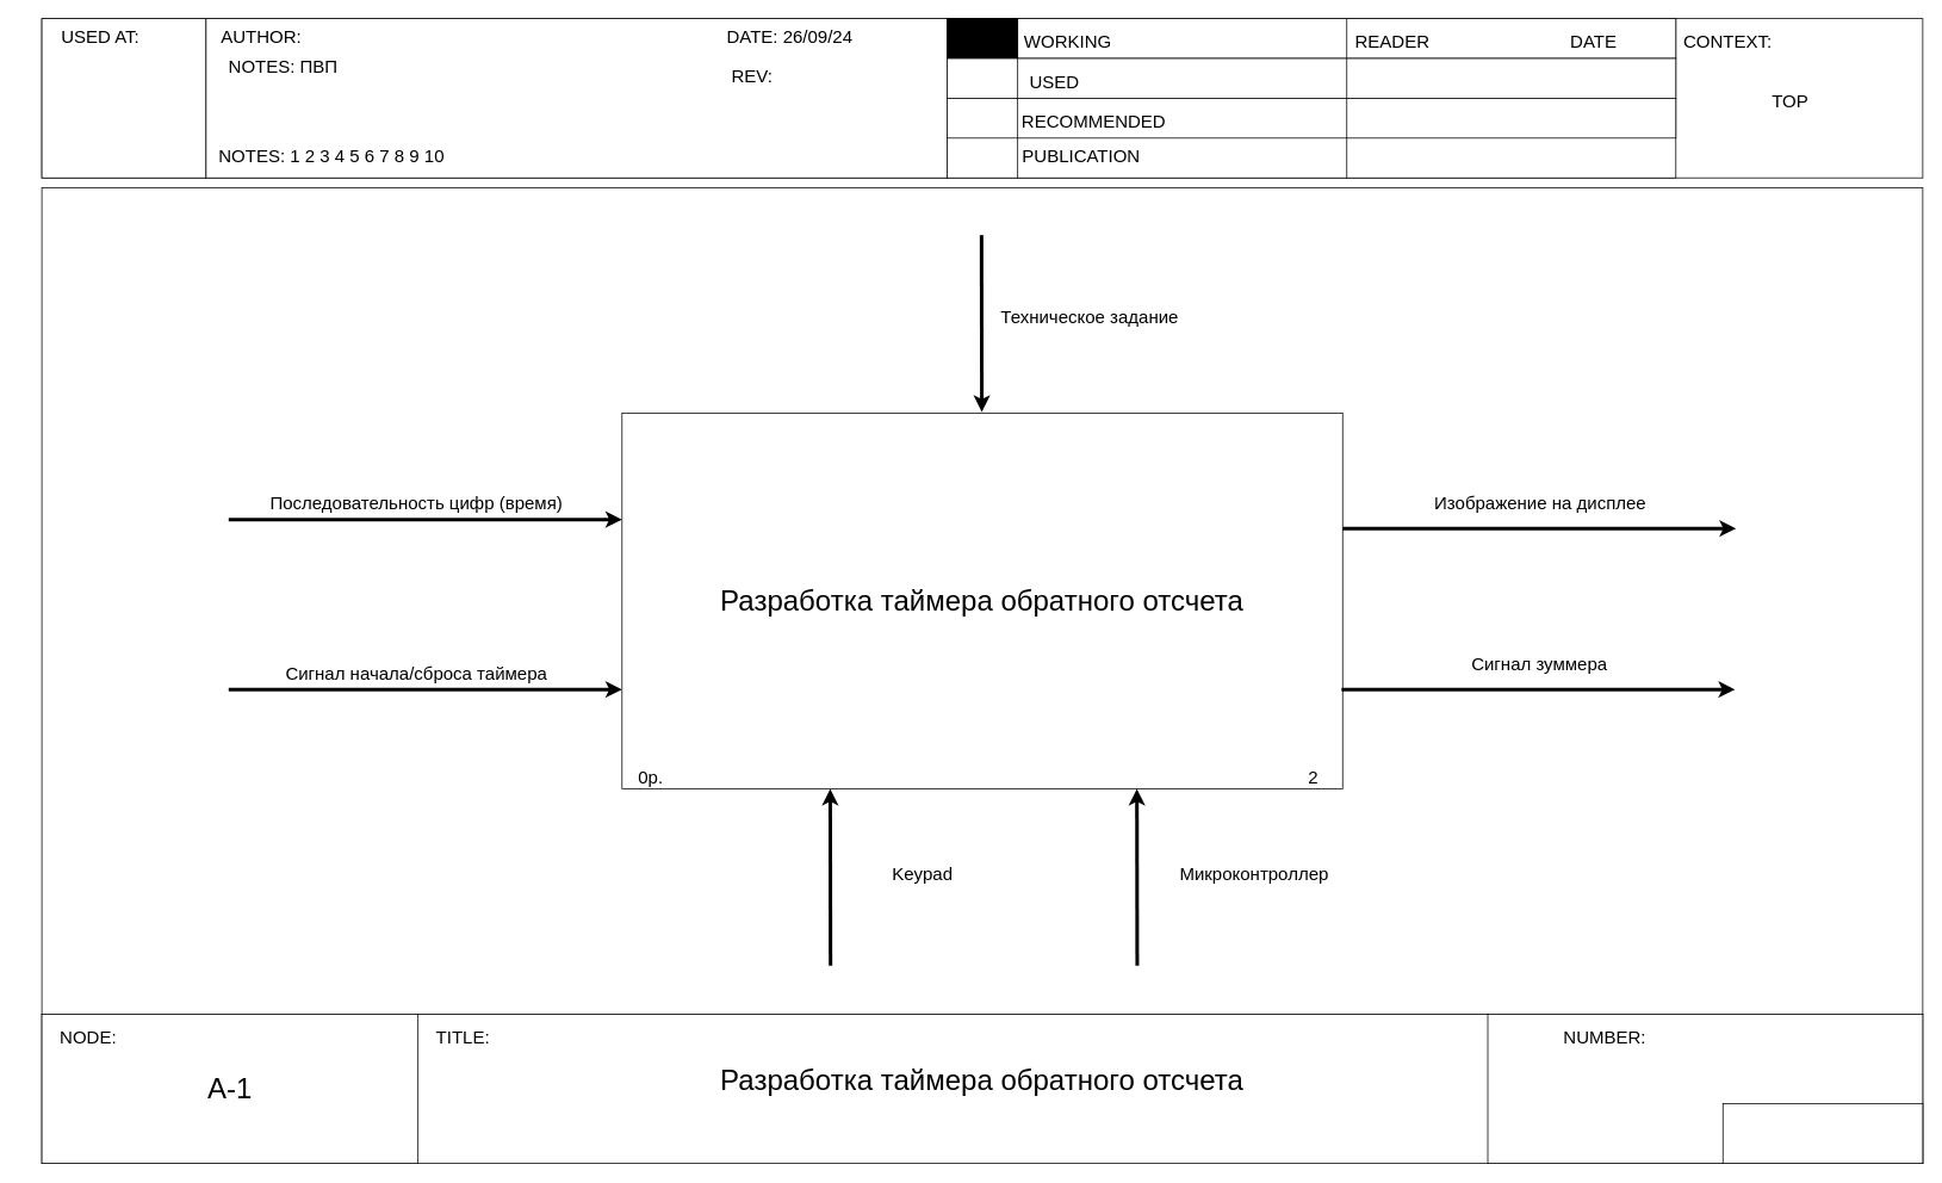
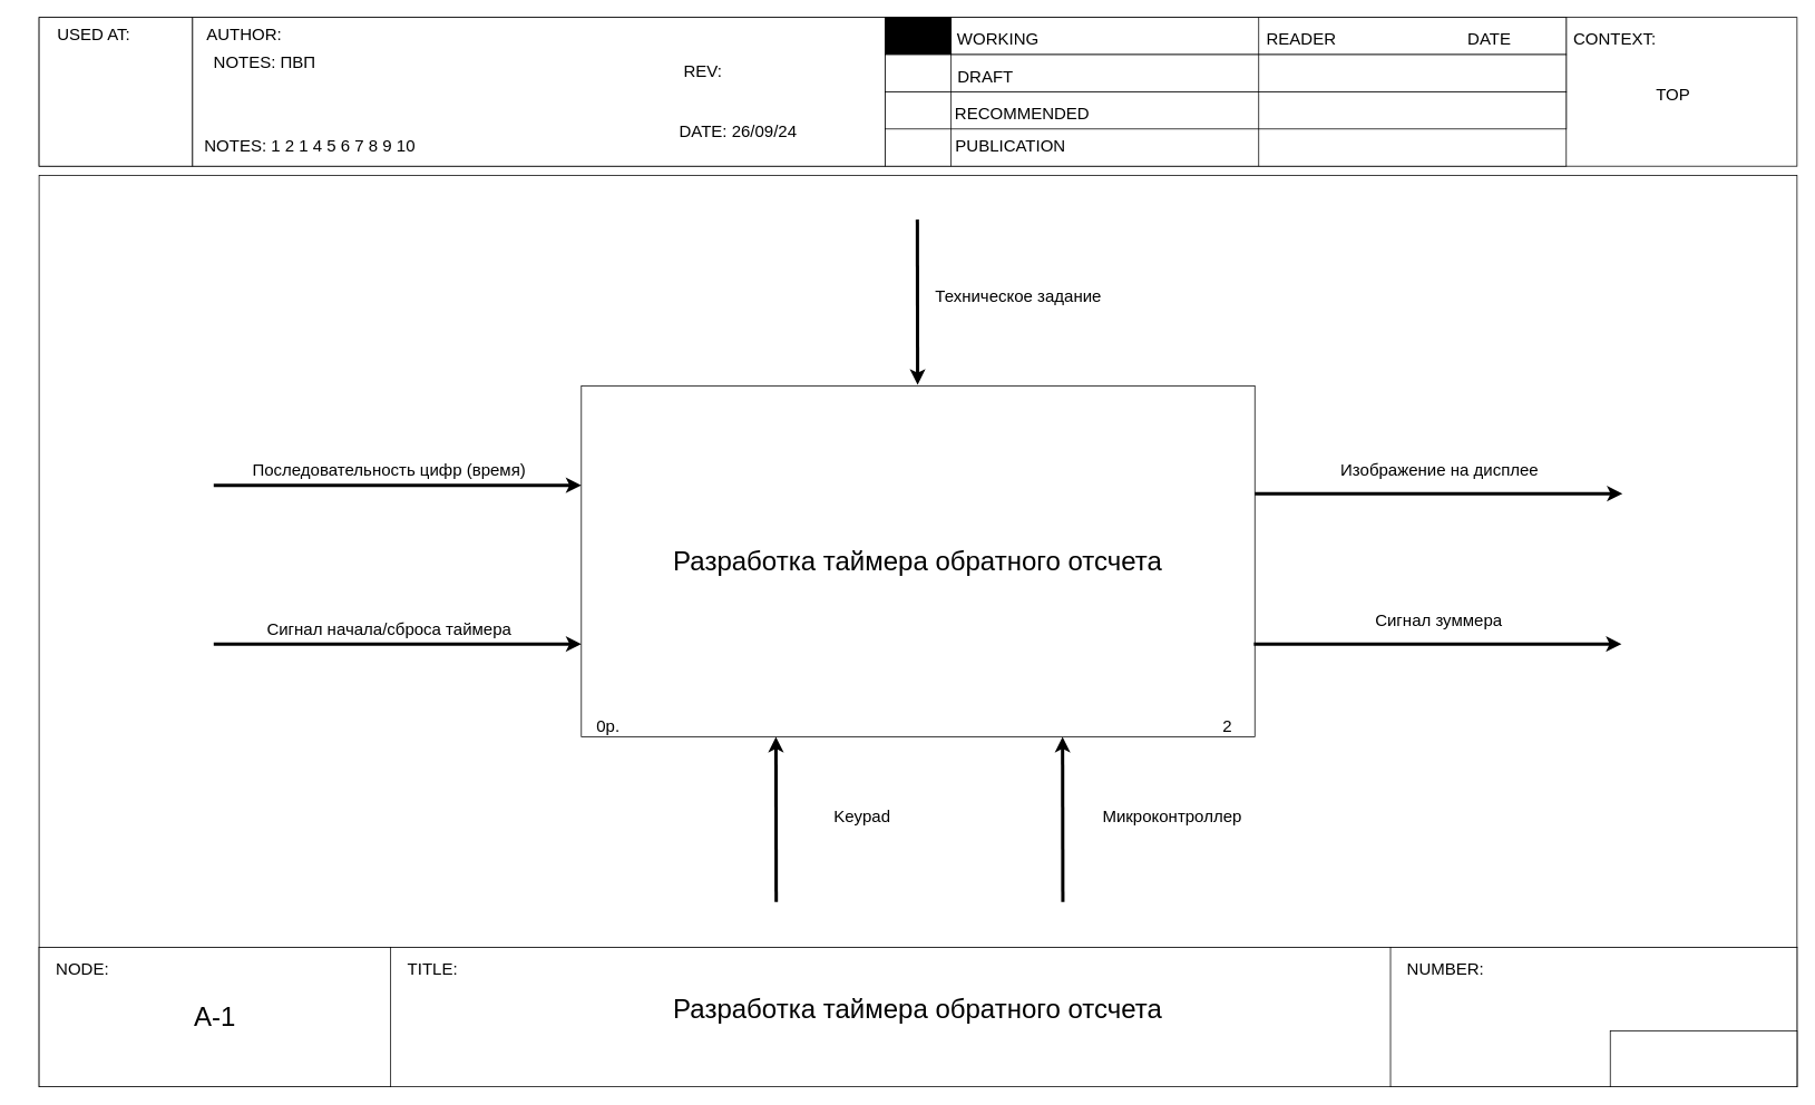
  <mxCell id="0" />
  <mxCell id="1" parent="0" />
  <mxCell id="2" value="" style="group" parent="1" vertex="1" connectable="0"><mxGeometry x="20" y="20" width="2130.0" height="1280" as="geometry" /></mxCell>
  <mxCell id="3" value="" style="rounded=0;whiteSpace=wrap;html=1;" parent="2" vertex="1"><mxGeometry x="26.296" width="2103.704" height="178.087" as="geometry" /></mxCell>
  <mxCell id="4" value="" style="rounded=0;whiteSpace=wrap;html=1;" parent="2" vertex="1"><mxGeometry x="26.296" y="189.217" width="2103.704" height="923.826" as="geometry" /></mxCell>
  <mxCell id="5" value="" style="rounded=0;whiteSpace=wrap;html=1;" parent="2" vertex="1"><mxGeometry x="26.296" y="1113.043" width="2103.704" height="166.957" as="geometry" /></mxCell>
  <mxCell id="6" value="" style="rounded=0;whiteSpace=wrap;html=1;" parent="2" vertex="1"><mxGeometry x="26.296" y="1113.043" width="420.741" height="166.957" as="geometry" /></mxCell>
  <mxCell id="7" value="" style="rounded=0;whiteSpace=wrap;html=1;" parent="2" vertex="1"><mxGeometry x="1643.519" y="1113.043" width="486.481" height="166.957" as="geometry" /></mxCell>
  <mxCell id="8" value="" style="rounded=0;whiteSpace=wrap;html=1;" parent="2" vertex="1"><mxGeometry x="1906.481" y="1213.217" width="223.519" height="66.783" as="geometry" /></mxCell>
  <mxCell id="9" value="&lt;font style=&quot;font-size: 20px;&quot;&gt;NODE:&lt;/font&gt;" style="text;html=1;align=center;verticalAlign=middle;whiteSpace=wrap;rounded=0;fontSize=32;" parent="2" vertex="1"><mxGeometry x="39.444" y="1118.609" width="78.889" height="33.391" as="geometry" /></mxCell>
  <mxCell id="10" value="&lt;font style=&quot;font-size: 20px;&quot;&gt;TITLE:&lt;/font&gt;" style="text;html=1;align=center;verticalAlign=middle;whiteSpace=wrap;rounded=0;fontSize=32;" parent="2" vertex="1"><mxGeometry x="457.556" y="1124.174" width="78.889" height="22.261" as="geometry" /></mxCell>
- <mxCell id="11" value="&lt;font style=&quot;font-size: 20px;&quot;&gt;NUMBER:&lt;/font&gt;" style="text;html=1;align=center;verticalAlign=middle;whiteSpace=wrap;rounded=0;fontSize=32;" parent="2" vertex="1"><mxGeometry x="1734.815" y="1124.174" width="78.889" height="22.261" as="geometry" /></mxCell>
+ <mxCell id="11" value="&lt;font style=&quot;font-size: 20px;&quot;&gt;NUMBER:&lt;/font&gt;" style="text;html=1;align=center;verticalAlign=middle;whiteSpace=wrap;rounded=0;fontSize=32;" parent="2" vertex="1"><mxGeometry x="1669.815" y="1124.174" width="78.889" height="22.261" as="geometry" /></mxCell>
  <mxCell id="12" value="" style="rounded=0;whiteSpace=wrap;html=1;" parent="2" vertex="1"><mxGeometry x="26.3" width="183.7" height="178.09" as="geometry" /></mxCell>
  <mxCell id="13" value="" style="rounded=0;whiteSpace=wrap;html=1;" parent="2" vertex="1"><mxGeometry x="210" width="828.7" height="178.09" as="geometry" /></mxCell>
  <mxCell id="14" value="" style="rounded=0;whiteSpace=wrap;html=1;" parent="2" vertex="1"><mxGeometry x="1038.704" width="815.185" height="178.087" as="geometry" /></mxCell>
  <mxCell id="15" value="&lt;font style=&quot;font-size: 20px;&quot;&gt;USED AT:&lt;/font&gt;" style="text;html=1;align=center;verticalAlign=middle;whiteSpace=wrap;rounded=0;fontSize=32;" parent="2" vertex="1"><mxGeometry width="184.074" height="33.391" as="geometry" /></mxCell>
  <mxCell id="16" value="&lt;font style=&quot;font-size: 20px;&quot;&gt;AUTHOR:&lt;/font&gt;" style="text;html=1;align=center;verticalAlign=middle;whiteSpace=wrap;rounded=0;fontSize=32;" parent="2" vertex="1"><mxGeometry x="180.001" width="184.074" height="33.391" as="geometry" /></mxCell>
  <mxCell id="17" value="&lt;font style=&quot;font-size: 20px;&quot;&gt;NOTES: ПВП&lt;/font&gt;" style="text;html=1;align=center;verticalAlign=middle;whiteSpace=wrap;rounded=0;fontSize=32;" parent="2" vertex="1"><mxGeometry x="183" y="33.39" width="227" height="33.39" as="geometry" /></mxCell>
- <mxCell id="18" value="&lt;font style=&quot;font-size: 20px;&quot;&gt;NOTES: 1 2 3 4 5 6 7 8 9 10&lt;/font&gt;" style="text;html=1;align=center;verticalAlign=middle;whiteSpace=wrap;rounded=0;fontSize=32;" parent="2" vertex="1"><mxGeometry x="212" y="133.57" width="277" height="33.39" as="geometry" /></mxCell>
+ <mxCell id="18" value="&lt;font style=&quot;font-size: 20px;&quot;&gt;NOTES: 1 2 1 4 5 6 7 8 9 10&lt;/font&gt;" style="text;html=1;align=center;verticalAlign=middle;whiteSpace=wrap;rounded=0;fontSize=32;" parent="2" vertex="1"><mxGeometry x="212" y="133.57" width="277" height="33.39" as="geometry" /></mxCell>
  <mxCell id="19" value="" style="rounded=0;whiteSpace=wrap;html=1;" parent="2" vertex="1"><mxGeometry x="1038.704" width="815.185" height="44.522" as="geometry" /></mxCell>
  <mxCell id="20" value="" style="rounded=0;whiteSpace=wrap;html=1;" parent="2" vertex="1"><mxGeometry x="1038.704" y="44.522" width="815.185" height="44.522" as="geometry" /></mxCell>
  <mxCell id="21" value="" style="rounded=0;whiteSpace=wrap;html=1;" parent="2" vertex="1"><mxGeometry x="1038.704" y="89.043" width="815.185" height="44.522" as="geometry" /></mxCell>
  <mxCell id="22" value="" style="endArrow=none;html=1;rounded=0;entryX=1;entryY=0;entryDx=0;entryDy=0;exitX=0;exitY=1;exitDx=0;exitDy=0;" parent="2" edge="1"><mxGeometry width="50" height="50" relative="1" as="geometry"><mxPoint x="1117.593" y="178.087" as="sourcePoint" /><mxPoint x="1117.593" as="targetPoint" /></mxGeometry></mxCell>
  <mxCell id="23" value="" style="endArrow=none;html=1;rounded=0;entryX=1;entryY=0;entryDx=0;entryDy=0;exitX=0;exitY=1;exitDx=0;exitDy=0;" parent="2" edge="1"><mxGeometry width="50" height="50" relative="1" as="geometry"><mxPoint x="1485.741" y="178.087" as="sourcePoint" /><mxPoint x="1485.741" as="targetPoint" /></mxGeometry></mxCell>
- <mxCell id="24" value="&lt;font style=&quot;font-size: 20px;&quot;&gt;DATE: 26/09/24&lt;/font&gt;" style="text;html=1;align=center;verticalAlign=middle;whiteSpace=wrap;rounded=0;fontSize=32;" parent="2" vertex="1"><mxGeometry x="728" width="270" height="33.39" as="geometry" /></mxCell>
+ <mxCell id="24" value="&lt;font style=&quot;font-size: 20px;&quot;&gt;DATE: 26/09/24&lt;/font&gt;" style="text;html=1;align=center;verticalAlign=middle;whiteSpace=wrap;rounded=0;fontSize=32;" parent="2" vertex="1"><mxGeometry x="728" y="115" width="270" height="33.39" as="geometry" /></mxCell>
  <mxCell id="25" value="&lt;font style=&quot;font-size: 20px;&quot;&gt;REV:&lt;/font&gt;" style="text;html=1;align=center;verticalAlign=middle;whiteSpace=wrap;rounded=0;fontSize=32;" parent="2" vertex="1"><mxGeometry x="729" y="43.391" width="184.074" height="33.391" as="geometry" /></mxCell>
  <mxCell id="26" value="&lt;span style=&quot;font-size: 20px;&quot;&gt;WORKING&lt;/span&gt;" style="text;html=1;align=center;verticalAlign=middle;whiteSpace=wrap;rounded=0;fontSize=32;" parent="2" vertex="1"><mxGeometry x="1082" y="5.565" width="184.074" height="33.391" as="geometry" /></mxCell>
- <mxCell id="27" value="&lt;span style=&quot;font-size: 20px;&quot;&gt;USED&lt;/span&gt;" style="text;html=1;align=center;verticalAlign=middle;whiteSpace=wrap;rounded=0;fontSize=32;" parent="2" vertex="1"><mxGeometry x="1067" y="50.087" width="184.074" height="33.391" as="geometry" /></mxCell>
+ <mxCell id="27" value="&lt;span style=&quot;font-size: 20px;&quot;&gt;DRAFT&lt;/span&gt;" style="text;html=1;align=center;verticalAlign=middle;whiteSpace=wrap;rounded=0;fontSize=32;" parent="2" vertex="1"><mxGeometry x="1067" y="50.087" width="184.074" height="33.391" as="geometry" /></mxCell>
  <mxCell id="28" value="&lt;span style=&quot;font-size: 20px;&quot;&gt;RECOMMENDED&lt;/span&gt;" style="text;html=1;align=center;verticalAlign=middle;whiteSpace=wrap;rounded=0;fontSize=32;" parent="2" vertex="1"><mxGeometry x="1111" y="94.609" width="184.074" height="33.391" as="geometry" /></mxCell>
  <mxCell id="29" value="&lt;span style=&quot;font-size: 20px;&quot;&gt;PUBLICATION&lt;/span&gt;" style="text;html=1;align=center;verticalAlign=middle;whiteSpace=wrap;rounded=0;fontSize=32;" parent="2" vertex="1"><mxGeometry x="1097" y="133.565" width="184.074" height="33.391" as="geometry" /></mxCell>
  <mxCell id="30" value="&lt;span style=&quot;font-size: 20px;&quot;&gt;READER&lt;/span&gt;" style="text;html=1;align=center;verticalAlign=middle;whiteSpace=wrap;rounded=0;fontSize=32;" parent="2" vertex="1"><mxGeometry x="1445" y="5.565" width="184.074" height="33.391" as="geometry" /></mxCell>
  <mxCell id="31" value="&lt;span style=&quot;font-size: 20px;&quot;&gt;DATE&lt;/span&gt;" style="text;html=1;align=center;verticalAlign=middle;whiteSpace=wrap;rounded=0;fontSize=32;" parent="2" vertex="1"><mxGeometry x="1669.815" y="5.565" width="184.074" height="33.391" as="geometry" /></mxCell>
  <mxCell id="32" value="" style="rounded=0;whiteSpace=wrap;html=1;fillColor=#000000;" parent="2" vertex="1"><mxGeometry x="1038.7" width="79" height="44" as="geometry" /></mxCell>
  <mxCell id="33" value="&lt;span style=&quot;font-size: 20px;&quot;&gt;CONTEXT:&lt;/span&gt;" style="text;html=1;align=center;verticalAlign=middle;whiteSpace=wrap;rounded=0;fontSize=32;" parent="2" vertex="1"><mxGeometry x="1820" y="5.3" width="184.074" height="33.391" as="geometry" /></mxCell>
  <mxCell id="34" value="&lt;span style=&quot;font-size: 20px;&quot;&gt;TOP&lt;/span&gt;" style="text;html=1;align=center;verticalAlign=middle;whiteSpace=wrap;rounded=0;fontSize=32;" parent="2" vertex="1"><mxGeometry x="1890" y="72.35" width="184.074" height="33.391" as="geometry" /></mxCell>
  <mxCell id="35" value="&lt;font style=&quot;font-size: 32px;&quot;&gt;A-1&lt;/font&gt;" style="text;html=1;align=center;verticalAlign=middle;whiteSpace=wrap;rounded=0;fontSize=32;" parent="2" vertex="1"><mxGeometry x="144.63" y="1179.83" width="184.074" height="33.391" as="geometry" /></mxCell>
  <mxCell id="36" value="" style="rounded=0;whiteSpace=wrap;html=1;" parent="2" vertex="1"><mxGeometry x="675.23" y="441.13" width="805.93" height="420" as="geometry" /></mxCell>
  <mxCell id="37" value="Разработка таймера обратного отсчета" style="text;html=1;align=center;verticalAlign=middle;whiteSpace=wrap;rounded=0;fontSize=32;" parent="2" vertex="1"><mxGeometry x="633.2" y="1170" width="890" height="33.39" as="geometry" /></mxCell>
  <mxCell id="38" value="Разработка таймера обратного отсчета" style="text;html=1;align=center;verticalAlign=middle;whiteSpace=wrap;rounded=0;fontSize=32;" parent="2" vertex="1"><mxGeometry x="633.15" y="634.44" width="890" height="33.39" as="geometry" /></mxCell>
  <mxCell id="39" value="&lt;span style=&quot;font-size: 20px;&quot;&gt;0р.&lt;/span&gt;" style="text;html=1;align=center;verticalAlign=middle;whiteSpace=wrap;rounded=0;fontSize=32;" parent="2" vertex="1"><mxGeometry x="675.23" y="827.74" width="64.77" height="33.39" as="geometry" /></mxCell>
  <mxCell id="40" value="&lt;span style=&quot;font-size: 20px;&quot;&gt;2&lt;/span&gt;" style="text;html=1;align=center;verticalAlign=middle;whiteSpace=wrap;rounded=0;fontSize=32;" parent="2" vertex="1"><mxGeometry x="1416.39" y="827.74" width="64.77" height="33.39" as="geometry" /></mxCell>
  <mxCell id="41" value="" style="endArrow=classic;html=1;rounded=0;strokeWidth=4;" parent="2" edge="1"><mxGeometry width="50" height="50" relative="1" as="geometry"><mxPoint x="235.23" y="560" as="sourcePoint" /><mxPoint x="675.23" y="560" as="targetPoint" /></mxGeometry></mxCell>
  <mxCell id="42" value="&lt;font style=&quot;font-size: 20px;&quot;&gt;Последовательность цифр (время)&lt;/font&gt;" style="edgeLabel;html=1;align=center;verticalAlign=middle;resizable=0;points=[];" vertex="1" connectable="0" parent="41"><mxGeometry x="-0.207" relative="1" as="geometry"><mxPoint x="35" y="-20" as="offset" /></mxGeometry></mxCell>
  <mxCell id="43" value="" style="endArrow=classic;html=1;rounded=0;strokeWidth=4;" edge="1" parent="2"><mxGeometry width="50" height="50" relative="1" as="geometry"><mxPoint x="235.23" y="750" as="sourcePoint" /><mxPoint x="675.23" y="750" as="targetPoint" /></mxGeometry></mxCell>
  <mxCell id="44" value="&lt;span style=&quot;font-size: 20px;&quot;&gt;Сигнал начала/сброса таймера&lt;/span&gt;" style="edgeLabel;html=1;align=center;verticalAlign=middle;resizable=0;points=[];" vertex="1" connectable="0" parent="43"><mxGeometry x="-0.207" relative="1" as="geometry"><mxPoint x="35" y="-20" as="offset" /></mxGeometry></mxCell>
  <mxCell id="45" value="" style="endArrow=classic;html=1;rounded=0;strokeWidth=4;" parent="2" edge="1"><mxGeometry width="50" height="50" relative="1" as="geometry"><mxPoint x="1251.4" y="1058.86" as="sourcePoint" /><mxPoint x="1251.07" y="861.131" as="targetPoint" /></mxGeometry></mxCell>
  <mxCell id="46" value="&lt;span style=&quot;font-size: 20px;&quot;&gt;Микроконтроллер&lt;/span&gt;" style="edgeLabel;html=1;align=center;verticalAlign=middle;resizable=0;points=[];" vertex="1" connectable="0" parent="45"><mxGeometry x="0.048" relative="1" as="geometry"><mxPoint x="130" y="1" as="offset" /></mxGeometry></mxCell>
  <mxCell id="47" value="" style="endArrow=classic;html=1;rounded=0;strokeWidth=4;" edge="1" parent="2"><mxGeometry width="50" height="50" relative="1" as="geometry"><mxPoint x="1481.16" y="570" as="sourcePoint" /><mxPoint x="1921.16" y="570" as="targetPoint" /></mxGeometry></mxCell>
  <mxCell id="48" value="&lt;span style=&quot;font-size: 20px;&quot;&gt;Изображение на дисплее&lt;/span&gt;" style="edgeLabel;html=1;align=center;verticalAlign=middle;resizable=0;points=[];" vertex="1" connectable="0" parent="47"><mxGeometry x="-0.04" y="-1" relative="1" as="geometry"><mxPoint x="9" y="-31" as="offset" /></mxGeometry></mxCell>
  <mxCell id="49" value="" style="endArrow=classic;html=1;rounded=0;strokeWidth=4;" edge="1" parent="2"><mxGeometry width="50" height="50" relative="1" as="geometry"><mxPoint x="1480.0" y="750" as="sourcePoint" /><mxPoint x="1920.0" y="750" as="targetPoint" /></mxGeometry></mxCell>
  <mxCell id="50" value="&lt;span style=&quot;font-size: 20px;&quot;&gt;Сигнал зуммера&lt;/span&gt;" style="edgeLabel;html=1;align=center;verticalAlign=middle;resizable=0;points=[];" vertex="1" connectable="0" parent="49"><mxGeometry x="-0.04" y="-1" relative="1" as="geometry"><mxPoint x="9" y="-31" as="offset" /></mxGeometry></mxCell>
  <mxCell id="51" value="" style="endArrow=classic;html=1;rounded=0;strokeWidth=4;" edge="1" parent="2"><mxGeometry width="50" height="50" relative="1" as="geometry"><mxPoint x="908.4" y="1058.86" as="sourcePoint" /><mxPoint x="908.07" y="861.131" as="targetPoint" /></mxGeometry></mxCell>
  <mxCell id="52" value="&lt;span style=&quot;font-size: 20px;&quot;&gt;Keypad&lt;/span&gt;" style="edgeLabel;html=1;align=center;verticalAlign=middle;resizable=0;points=[];" vertex="1" connectable="0" parent="51"><mxGeometry x="0.048" relative="1" as="geometry"><mxPoint x="102" y="1" as="offset" /></mxGeometry></mxCell>
  <mxCell id="53" value="" style="endArrow=classic;html=1;rounded=0;strokeWidth=4;" edge="1" parent="2"><mxGeometry width="50" height="50" relative="1" as="geometry"><mxPoint x="1077.29" y="242.001" as="sourcePoint" /><mxPoint x="1077.62" y="439.73" as="targetPoint" /></mxGeometry></mxCell>
  <mxCell id="54" value="&lt;span style=&quot;font-size: 20px;&quot;&gt;Техническое задание&lt;/span&gt;" style="edgeLabel;html=1;align=center;verticalAlign=middle;resizable=0;points=[];" vertex="1" connectable="0" parent="53"><mxGeometry x="0.048" relative="1" as="geometry"><mxPoint x="120" y="-14" as="offset" /></mxGeometry></mxCell>
